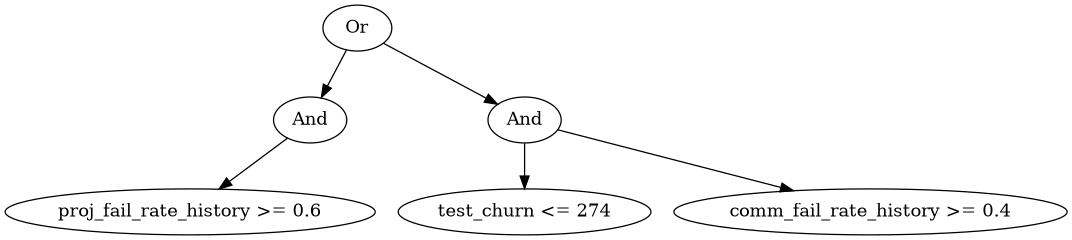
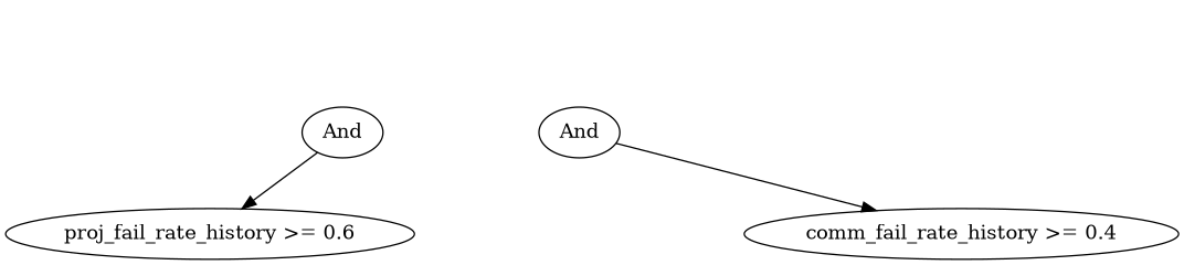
  digraph {
-   n1 [height=0.5 label=Or width=0.75]
    n2 [height=0.5 label=And width=0.75]
    n3 [height=0.5 label=And width=0.75]
    n4 [height=0.5 label="proj_fail_rate_history >= 0.6" width=3.2136]
-   n5 [height=0.5 label="test_churn <= 274" width=2.1484]
    n6 [height=0.5 label="comm_fail_rate_history >= 0.4" width=3.4483]
-   n1 -> n2
-   n1 -> n3
    n2 -> n4
-   n3 -> n5
    n3 -> n6
  }
